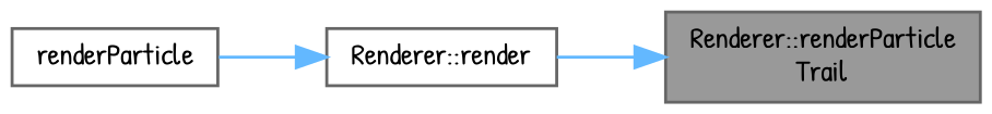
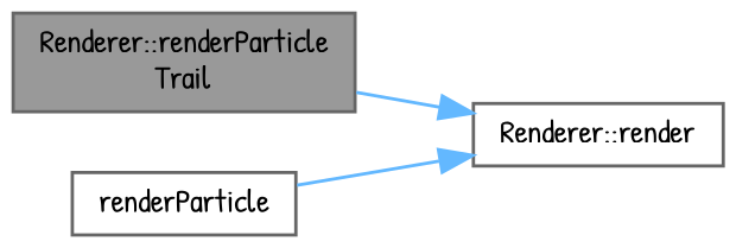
  digraph {
    fontname="Patrick Hand"
    rankdir=RL
    node [color=grey40 fillcolor=white fontname="Patrick Hand" fontsize=10 shape=box style=filled]
    edge [color=steelblue1 dir=back fontname="Patrick Hand" fontsize=10 labelfontname=Helvetica labelfontsize=10 style=solid]
    n1 [color=gray40 fillcolor=grey60 fontcolor=black height=0.2 label="Renderer::renderParticle\lTrail" width=0.4]
    n2 [height=0.2 label="Renderer::render" width=0.4]
    n3 [height=0.2 label=renderParticle width=0.4]
-   n1 -> n2
+   n2 -> n1
    n2 -> n3
  }
